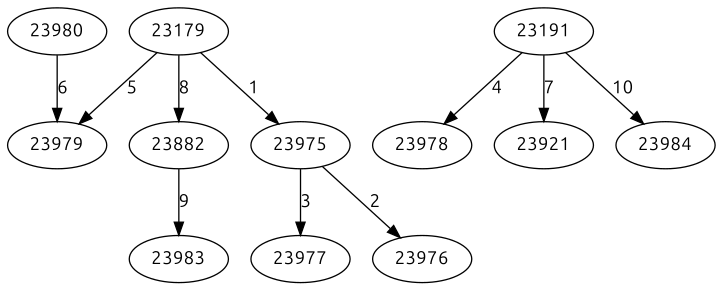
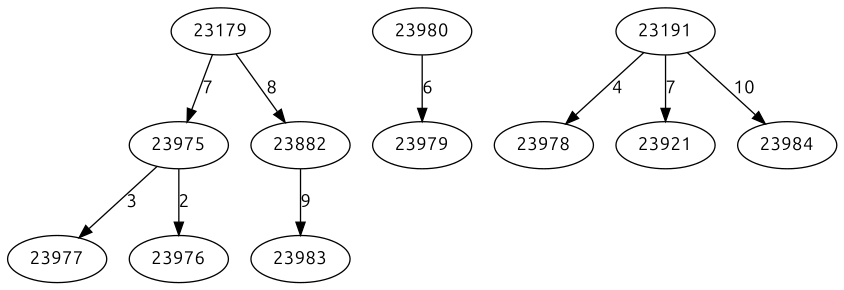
  digraph {
    fontname=Ubuntu
    node [fontname=Ubuntu]
    edge [fontname=Ubuntu]
    23179
    23975
    23979
    n4 [label=23882]
    23977
    23976
    23983
    23191
    23978
    n10 [label=23921]
    23984
    23980
-   23179 -> 23975 [label=1]
-   23179 -> 23979 [label=5]
+   23179 -> 23975 [label=7]
    23179 -> n4 [label=8]
    23975 -> 23977 [label=3]
    23975 -> 23976 [label=2]
    n4 -> 23983 [label=9]
    23191 -> 23978 [label=4]
    23191 -> n10 [label=7]
    23191 -> 23984 [label=10]
    23980 -> 23979 [label=6]
  }
